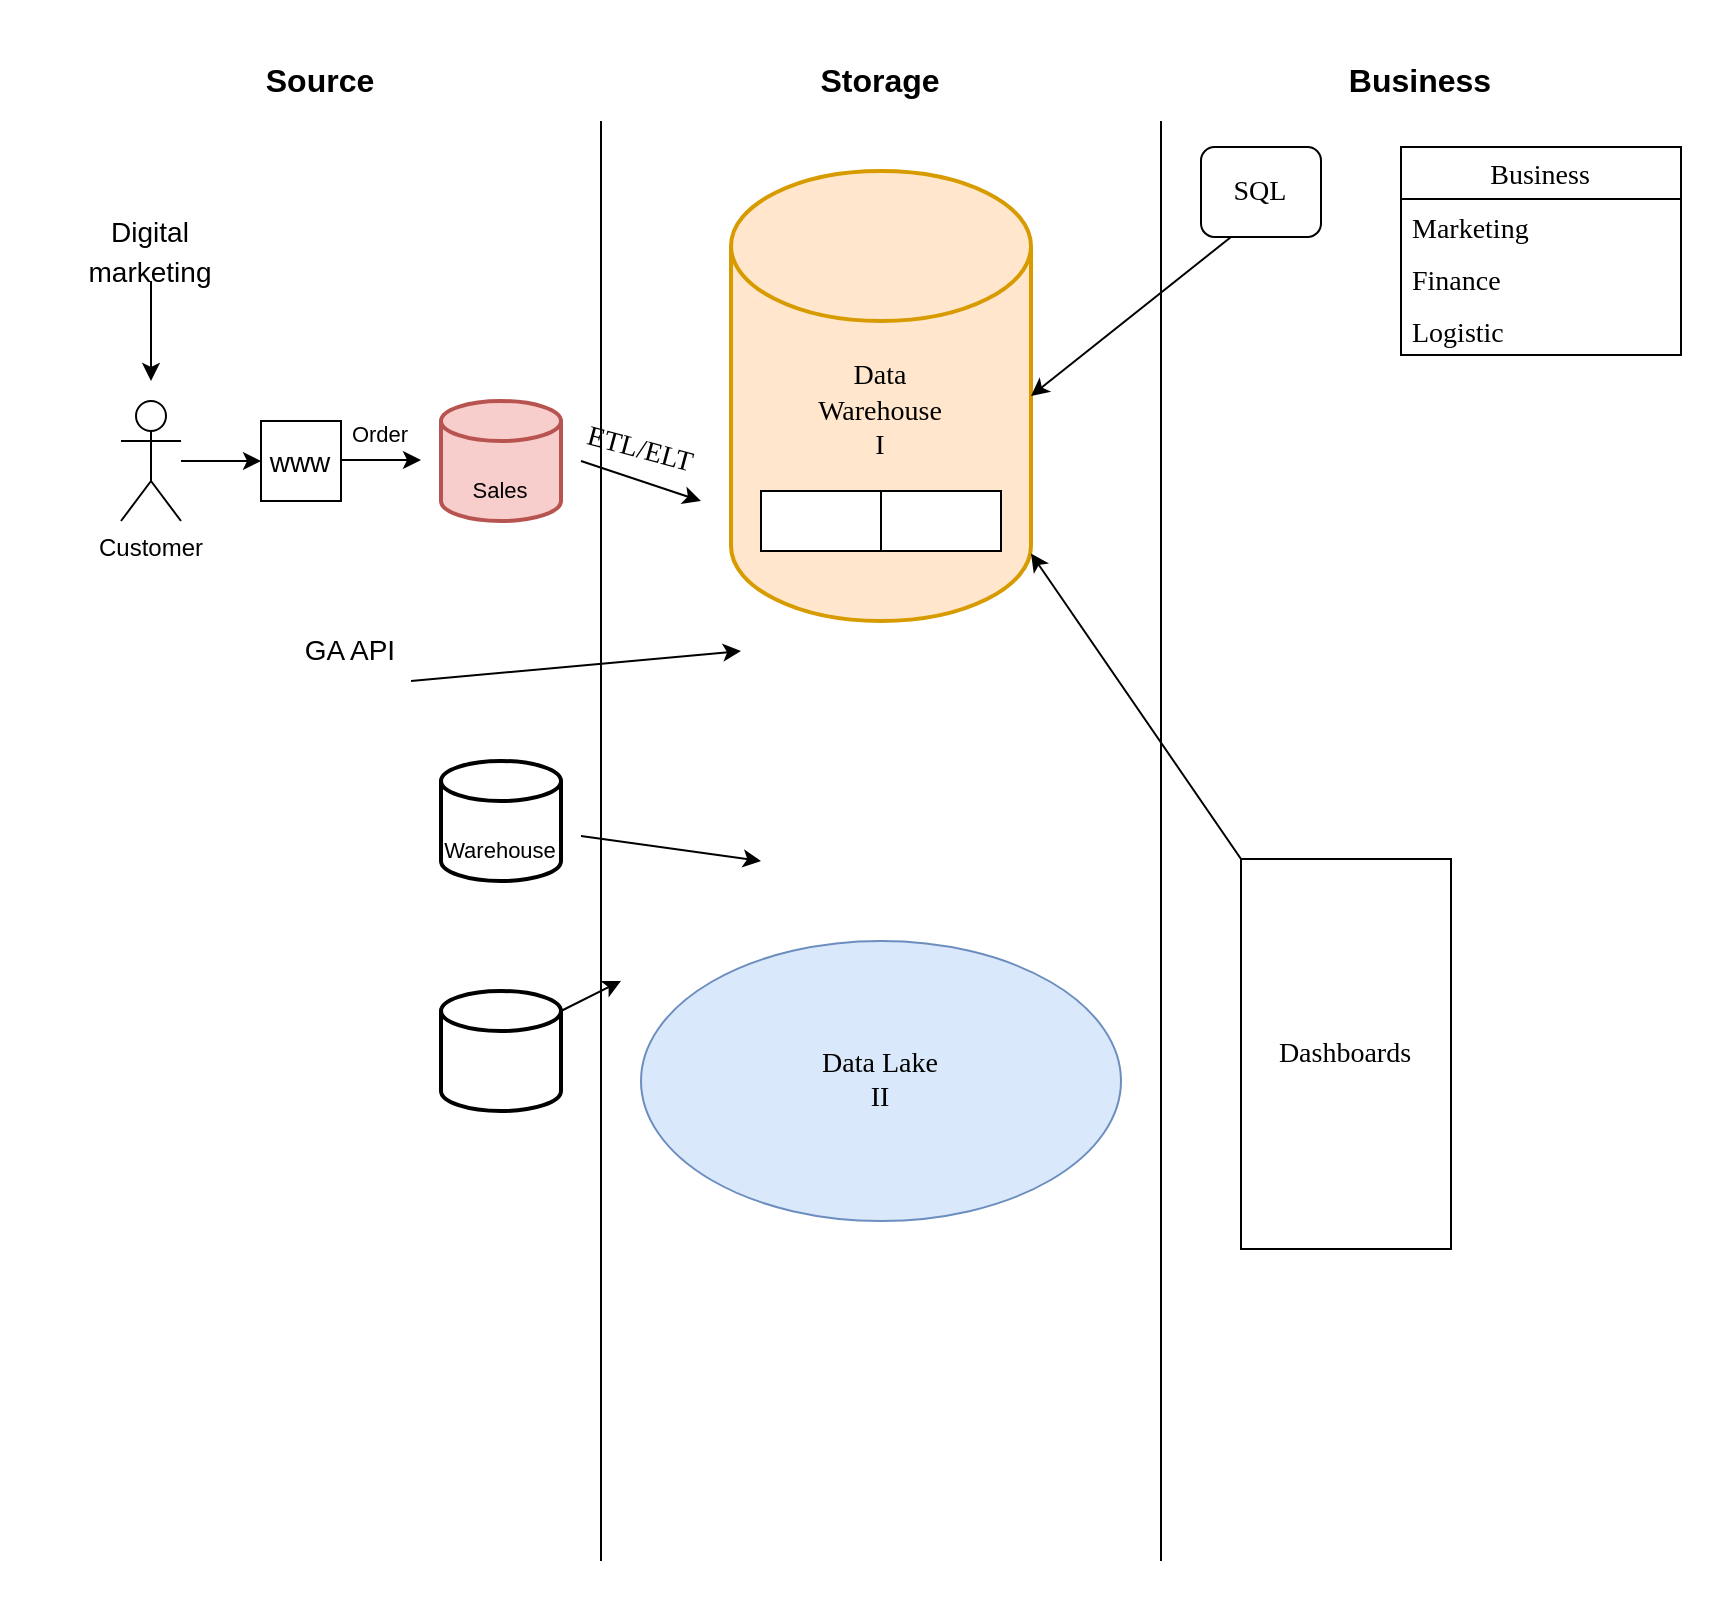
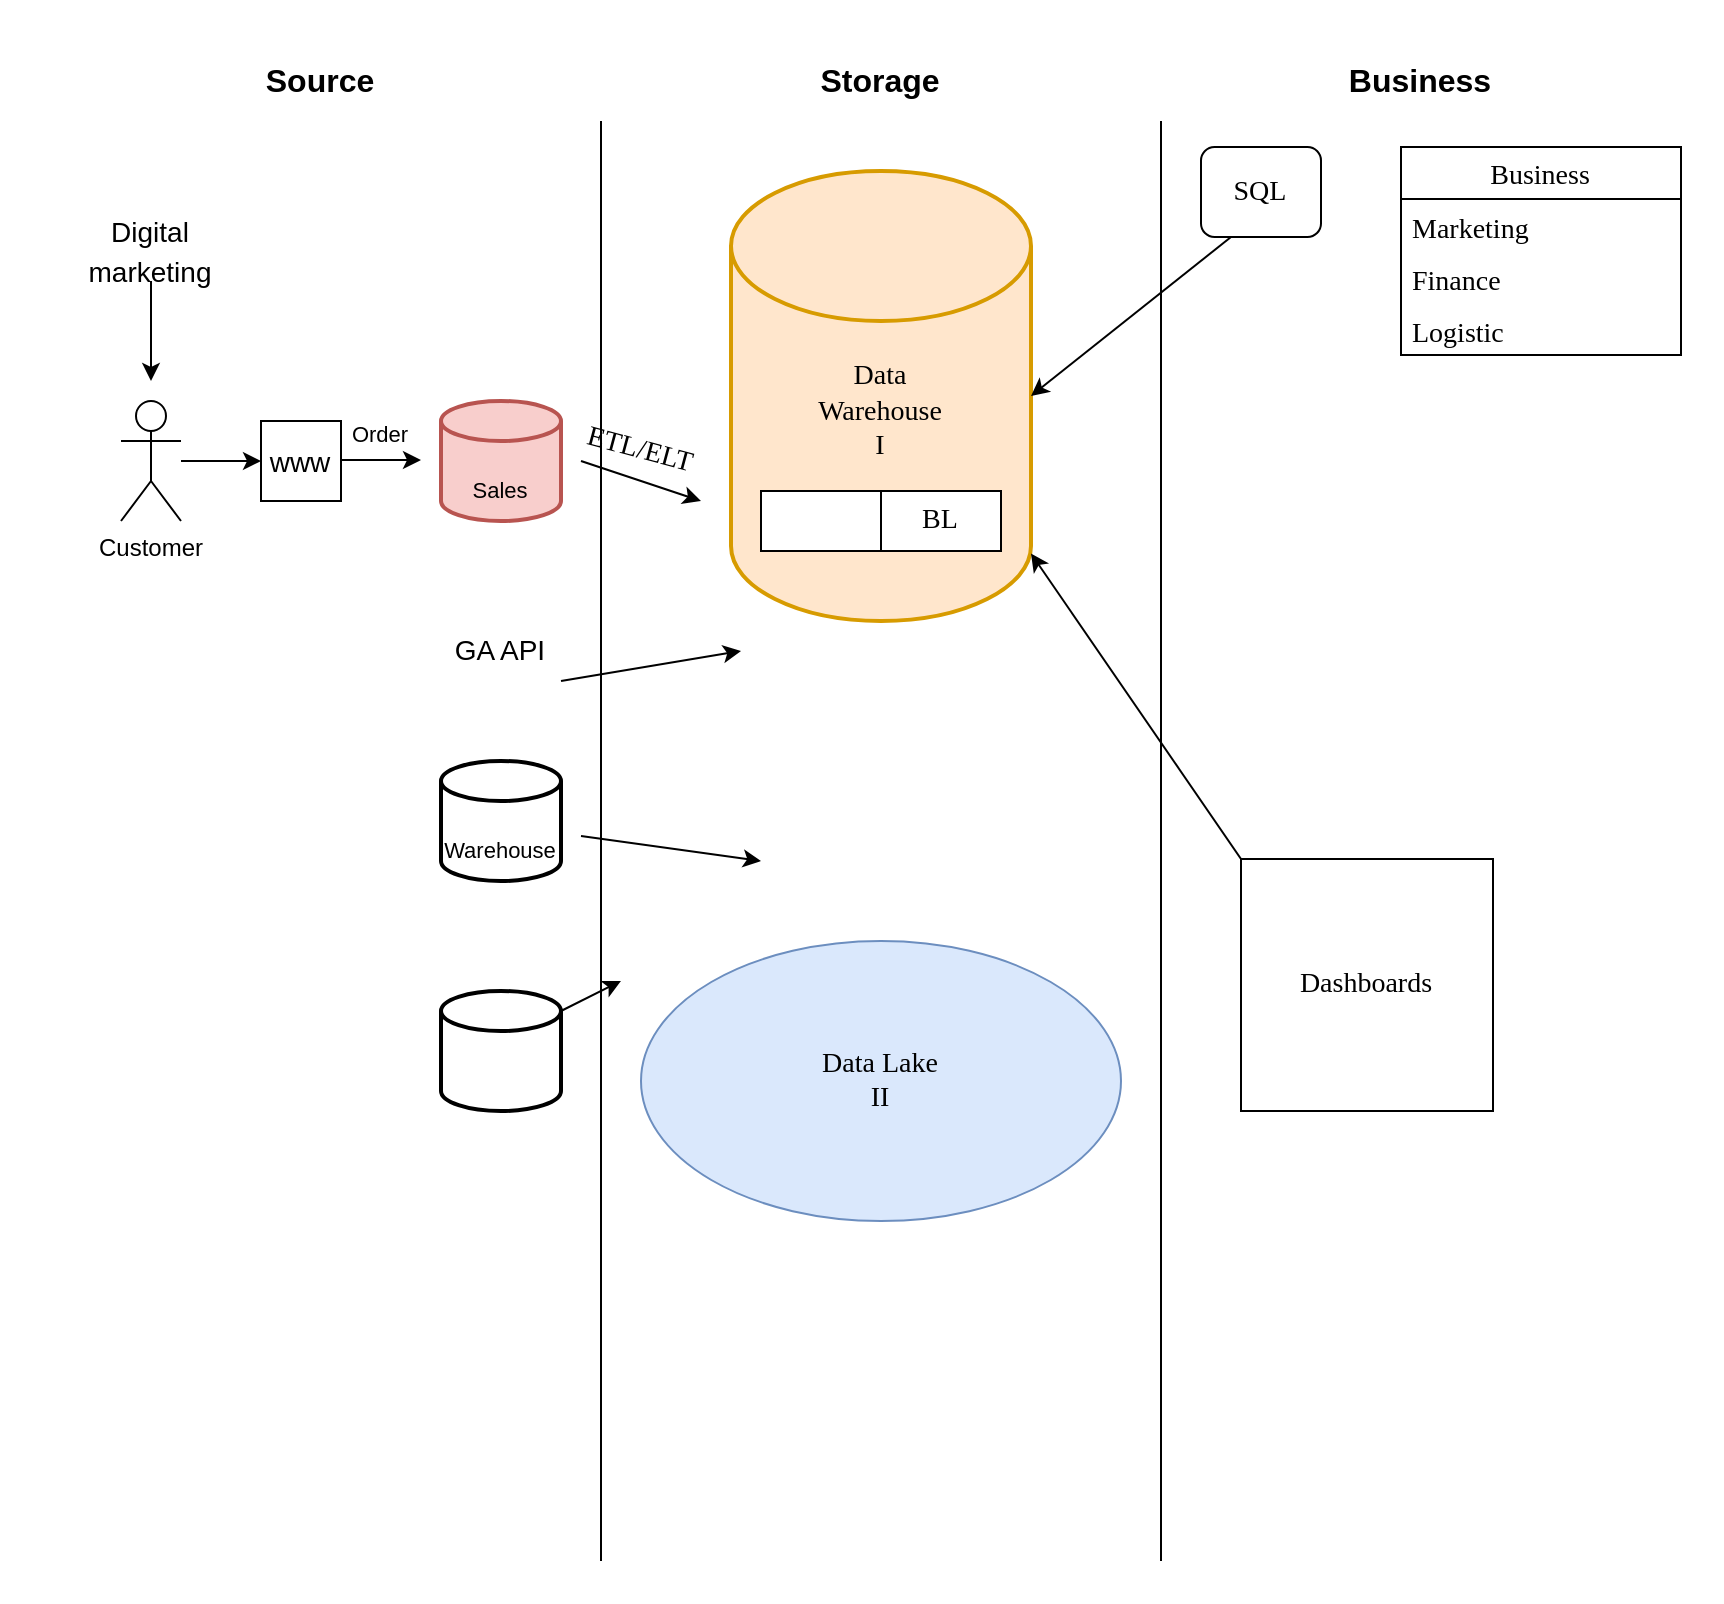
  <mxCell id="0" />
  <mxCell id="1" parent="0" />
  <mxCell id="2" value="&lt;font style=&quot;font-size: 16px&quot;&gt;&lt;b&gt;Source&lt;/b&gt;&lt;/font&gt;" style="text;html=1;strokeColor=none;fillColor=none;align=center;verticalAlign=middle;whiteSpace=wrap;rounded=0;" parent="1" vertex="1"><mxGeometry y="20" width="280" height="40" as="geometry" x="20" /></mxCell>
  <mxCell id="3" value="" style="endArrow=none;html=1;rounded=0;" parent="1" edge="1"><mxGeometry width="50" height="50" relative="1" as="geometry"><mxPoint x="300" y="780" as="sourcePoint" /><mxPoint x="300" y="60" as="targetPoint" /></mxGeometry></mxCell>
  <mxCell id="4" value="" style="endArrow=none;html=1;rounded=0;" parent="1" edge="1"><mxGeometry width="50" height="50" relative="1" as="geometry"><mxPoint x="580" y="780" as="sourcePoint" /><mxPoint x="580" y="60" as="targetPoint" /></mxGeometry></mxCell>
  <mxCell id="5" value="Customer" style="shape=umlActor;verticalLabelPosition=bottom;verticalAlign=top;html=1;outlineConnect=0;" parent="1" vertex="1"><mxGeometry x="60" y="200" width="30" height="60" as="geometry" /></mxCell>
  <mxCell id="6" value="" style="strokeWidth=2;html=1;shape=mxgraph.flowchart.database;whiteSpace=wrap;fontSize=16;fillColor=#f8cecc;strokeColor=#b85450;" parent="1" vertex="1"><mxGeometry x="220" y="200" width="60" height="60" as="geometry" /></mxCell>
  <mxCell id="7" value="" style="edgeStyle=orthogonalEdgeStyle;rounded=0;orthogonalLoop=1;jettySize=auto;html=1;fontSize=16;" parent="1" source="8" edge="1"><mxGeometry relative="1" as="geometry"><mxPoint x="75" y="190" as="targetPoint" /></mxGeometry></mxCell>
  <mxCell id="8" value="&lt;font style=&quot;font-size: 14px&quot;&gt;Digital marketing&lt;/font&gt;" style="text;html=1;strokeColor=none;fillColor=none;align=center;verticalAlign=middle;whiteSpace=wrap;rounded=0;fontSize=16;" parent="1" vertex="1"><mxGeometry x="45" y="110" width="60" height="30" as="geometry" /></mxCell>
  <mxCell id="9" value="" style="endArrow=classic;html=1;rounded=0;fontSize=16;" parent="1" source="5" edge="1"><mxGeometry width="50" height="50" relative="1" as="geometry"><mxPoint x="410" y="430" as="sourcePoint" /><mxPoint x="130" y="230" as="targetPoint" /></mxGeometry></mxCell>
  <mxCell id="10" value="" style="whiteSpace=wrap;html=1;aspect=fixed;fontSize=16;" parent="1" vertex="1"><mxGeometry x="130" y="210" width="40" height="40" as="geometry" /></mxCell>
  <mxCell id="11" value="" style="endArrow=classic;html=1;rounded=0;fontSize=16;" parent="1" edge="1"><mxGeometry width="50" height="50" relative="1" as="geometry"><mxPoint x="170" y="229.5" as="sourcePoint" /><mxPoint x="210" y="229.5" as="targetPoint" /></mxGeometry></mxCell>
  <mxCell id="12" value="&lt;font style=&quot;font-size: 14px&quot;&gt;www&lt;/font&gt;" style="text;html=1;strokeColor=none;fillColor=none;align=center;verticalAlign=middle;whiteSpace=wrap;rounded=0;fontSize=16;" parent="1" vertex="1"><mxGeometry x="120" y="215" width="60" height="30" as="geometry" /></mxCell>
  <mxCell id="13" value="&lt;font style=&quot;font-size: 11px&quot;&gt;Order&lt;/font&gt;" style="text;html=1;strokeColor=none;fillColor=none;align=center;verticalAlign=middle;whiteSpace=wrap;rounded=0;fontSize=16;" parent="1" vertex="1"><mxGeometry x="160" y="200" width="60" height="30" as="geometry" /></mxCell>
  <mxCell id="14" value="Sales" style="text;html=1;strokeColor=none;fillColor=none;align=center;verticalAlign=middle;whiteSpace=wrap;rounded=0;fontSize=11;" parent="1" vertex="1"><mxGeometry x="220" y="230" width="60" height="30" as="geometry" /></mxCell>
  <mxCell id="15" value="" style="strokeWidth=2;html=1;shape=mxgraph.flowchart.database;whiteSpace=wrap;fontSize=16;" parent="1" vertex="1"><mxGeometry x="220" y="380" width="60" height="60" as="geometry" /></mxCell>
  <mxCell id="16" value="Warehouse" style="text;html=1;strokeColor=none;fillColor=none;align=center;verticalAlign=middle;whiteSpace=wrap;rounded=0;fontSize=11;" parent="1" vertex="1"><mxGeometry x="220" y="410" width="60" height="30" as="geometry" /></mxCell>
  <mxCell id="17" value="" style="strokeWidth=2;html=1;shape=mxgraph.flowchart.database;whiteSpace=wrap;fontSize=16;" parent="1" vertex="1"><mxGeometry x="220" y="495" width="60" height="60" as="geometry" /></mxCell>
- <mxCell id="18" value="GA API" style="text;html=1;strokeColor=none;fillColor=none;align=center;verticalAlign=middle;whiteSpace=wrap;rounded=0;fontSize=14;" parent="1" vertex="1"><mxGeometry x="145" y="310" width="60" height="30" as="geometry" /></mxCell>
+ <mxCell id="18" value="GA API" style="text;html=1;strokeColor=none;fillColor=none;align=center;verticalAlign=middle;whiteSpace=wrap;rounded=0;fontSize=14;" parent="1" vertex="1"><mxGeometry x="220" y="310" width="60" height="30" as="geometry" /></mxCell>
  <mxCell id="19" value="&lt;font style=&quot;font-size: 16px&quot;&gt;&lt;b&gt;Storage&lt;/b&gt;&lt;/font&gt;" style="text;html=1;strokeColor=none;fillColor=none;align=center;verticalAlign=middle;whiteSpace=wrap;rounded=0;" parent="1" vertex="1"><mxGeometry x="300" y="20" width="280" height="40" as="geometry" /></mxCell>
  <mxCell id="20" value="" style="strokeWidth=2;html=1;shape=mxgraph.flowchart.database;whiteSpace=wrap;fontSize=16;fillColor=#ffe6cc;strokeColor=#d79b00;" parent="1" vertex="1"><mxGeometry x="365" y="85" width="150" height="225" as="geometry" /></mxCell>
  <mxCell id="21" value="&lt;font face=&quot;Times New Roman&quot;&gt;Data Warehouse&lt;br&gt;I&lt;/font&gt;" style="text;html=1;strokeColor=none;fillColor=none;align=center;verticalAlign=middle;whiteSpace=wrap;rounded=0;fontSize=14;" parent="1" vertex="1"><mxGeometry x="410" y="190" width="60" height="30" as="geometry" /></mxCell>
  <mxCell id="22" value="&lt;font style=&quot;font-size: 16px&quot;&gt;&lt;b&gt;Business&lt;/b&gt;&lt;/font&gt;" style="text;html=1;strokeColor=none;fillColor=none;align=center;verticalAlign=middle;whiteSpace=wrap;rounded=0;" parent="1" vertex="1"><mxGeometry x="580" y="20" width="260" height="40" as="geometry" /></mxCell>
  <mxCell id="23" value="&lt;span&gt;Data Lake&lt;/span&gt;&lt;br&gt;&lt;span&gt;II&lt;/span&gt;" style="ellipse;whiteSpace=wrap;html=1;fontFamily=Times New Roman;fontSize=14;fillColor=#dae8fc;strokeColor=#6c8ebf;" parent="1" vertex="1"><mxGeometry x="320" y="470" width="240" height="140" as="geometry" /></mxCell>
  <mxCell id="24" value="" style="rounded=0;whiteSpace=wrap;html=1;fontFamily=Times New Roman;fontSize=14;" parent="1" vertex="1"><mxGeometry x="380" y="245" width="120" height="30" as="geometry" /></mxCell>
  <mxCell id="25" value="" style="endArrow=none;html=1;rounded=0;fontFamily=Times New Roman;fontSize=14;entryX=0.5;entryY=0;entryDx=0;entryDy=0;exitX=0.5;exitY=1;exitDx=0;exitDy=0;" parent="1" source="24" target="24" edge="1"><mxGeometry width="50" height="50" relative="1" as="geometry"><mxPoint x="440" y="270" as="sourcePoint" /><mxPoint x="490" y="370" as="targetPoint" /></mxGeometry></mxCell>
  <mxCell id="26" value="" style="endArrow=classic;html=1;rounded=0;fontFamily=Times New Roman;fontSize=14;" parent="1" edge="1"><mxGeometry width="50" height="50" relative="1" as="geometry"><mxPoint x="290" y="230" as="sourcePoint" /><mxPoint x="350" y="250" as="targetPoint" /><Array as="points"><mxPoint x="320" y="240" /></Array></mxGeometry></mxCell>
  <mxCell id="27" value="" style="endArrow=classic;html=1;rounded=0;fontFamily=Times New Roman;fontSize=14;exitX=1;exitY=1;exitDx=0;exitDy=0;" parent="1" source="18" edge="1"><mxGeometry width="50" height="50" relative="1" as="geometry"><mxPoint x="410" y="440" as="sourcePoint" /><mxPoint x="370" y="325" as="targetPoint" /></mxGeometry></mxCell>
  <mxCell id="28" value="" style="endArrow=classic;html=1;rounded=0;fontFamily=Times New Roman;fontSize=14;exitX=1;exitY=1;exitDx=0;exitDy=0;" parent="1" edge="1"><mxGeometry width="50" height="50" relative="1" as="geometry"><mxPoint x="290" y="417.5" as="sourcePoint" /><mxPoint x="380" y="430" as="targetPoint" /></mxGeometry></mxCell>
  <mxCell id="29" value="" style="endArrow=classic;html=1;rounded=0;fontFamily=Times New Roman;fontSize=14;" parent="1" edge="1"><mxGeometry width="50" height="50" relative="1" as="geometry"><mxPoint x="280" y="505" as="sourcePoint" /><mxPoint x="310" y="490" as="targetPoint" /></mxGeometry></mxCell>
+ <mxCell id="30" value="BL" style="text;html=1;strokeColor=none;fillColor=none;align=center;verticalAlign=middle;whiteSpace=wrap;rounded=0;fontFamily=Times New Roman;fontSize=14;" parent="1" vertex="1"><mxGeometry x="440" y="245" width="60" height="30" as="geometry" /></mxCell>
  <mxCell id="31" value="Business" style="swimlane;fontStyle=0;childLayout=stackLayout;horizontal=1;startSize=26;fillColor=none;horizontalStack=0;resizeParent=1;resizeParentMax=0;resizeLast=0;collapsible=1;marginBottom=0;fontFamily=Times New Roman;fontSize=14;" parent="1" vertex="1"><mxGeometry x="700" y="73" width="140" height="104" as="geometry" /></mxCell>
  <mxCell id="32" value="Marketing" style="text;strokeColor=none;fillColor=none;align=left;verticalAlign=top;spacingLeft=4;spacingRight=4;overflow=hidden;rotatable=0;points=[[0,0.5],[1,0.5]];portConstraint=eastwest;fontFamily=Times New Roman;fontSize=14;" parent="31" vertex="1"><mxGeometry y="26" width="140" height="26" as="geometry" /></mxCell>
  <mxCell id="33" value="Finance" style="text;strokeColor=none;fillColor=none;align=left;verticalAlign=top;spacingLeft=4;spacingRight=4;overflow=hidden;rotatable=0;points=[[0,0.5],[1,0.5]];portConstraint=eastwest;fontFamily=Times New Roman;fontSize=14;" parent="31" vertex="1"><mxGeometry y="52" width="140" height="26" as="geometry" /></mxCell>
  <mxCell id="34" value="Logistic" style="text;strokeColor=none;fillColor=none;align=left;verticalAlign=top;spacingLeft=4;spacingRight=4;overflow=hidden;rotatable=0;points=[[0,0.5],[1,0.5]];portConstraint=eastwest;fontFamily=Times New Roman;fontSize=14;" parent="31" vertex="1"><mxGeometry y="78" width="140" height="26" as="geometry" /></mxCell>
  <mxCell id="35" value="SQL" style="rounded=1;whiteSpace=wrap;html=1;fontFamily=Times New Roman;fontSize=14;" parent="1" vertex="1"><mxGeometry x="600" y="73" width="60" height="45" as="geometry" /></mxCell>
- <mxCell id="36" value="Dashboards" style="whiteSpace=wrap;html=1;aspect=fixed;fontFamily=Times New Roman;fontSize=14;" parent="1" vertex="1"><mxGeometry x="620" y="429" width="105" height="195" as="geometry" /></mxCell>
+ <mxCell id="36" value="Dashboards" style="whiteSpace=wrap;html=1;aspect=fixed;fontFamily=Times New Roman;fontSize=14;" parent="1" vertex="1"><mxGeometry x="620" y="429" width="126" height="126" as="geometry" /></mxCell>
  <mxCell id="37" value="ETL/ELT" style="text;html=1;strokeColor=none;fillColor=none;align=center;verticalAlign=middle;whiteSpace=wrap;rounded=0;fontFamily=Times New Roman;fontSize=14;rotation=15;" parent="1" vertex="1"><mxGeometry x="290" y="210" width="60" height="30" as="geometry" /></mxCell>
  <mxCell id="38" value="" style="endArrow=classic;html=1;rounded=0;exitX=0.25;exitY=1;exitDx=0;exitDy=0;entryX=1;entryY=0.5;entryDx=0;entryDy=0;entryPerimeter=0;" edge="1" parent="1" source="35" target="20"><mxGeometry width="50" height="50" relative="1" as="geometry"><mxPoint x="410" y="440" as="sourcePoint" /><mxPoint x="460" y="390" as="targetPoint" /></mxGeometry></mxCell>
  <mxCell id="39" value="" style="endArrow=classic;html=1;rounded=0;exitX=0;exitY=0;exitDx=0;exitDy=0;entryX=1;entryY=0.85;entryDx=0;entryDy=0;entryPerimeter=0;" edge="1" parent="1" source="36" target="20"><mxGeometry width="50" height="50" relative="1" as="geometry"><mxPoint x="410" y="440" as="sourcePoint" /><mxPoint x="460" y="390" as="targetPoint" /></mxGeometry></mxCell>
